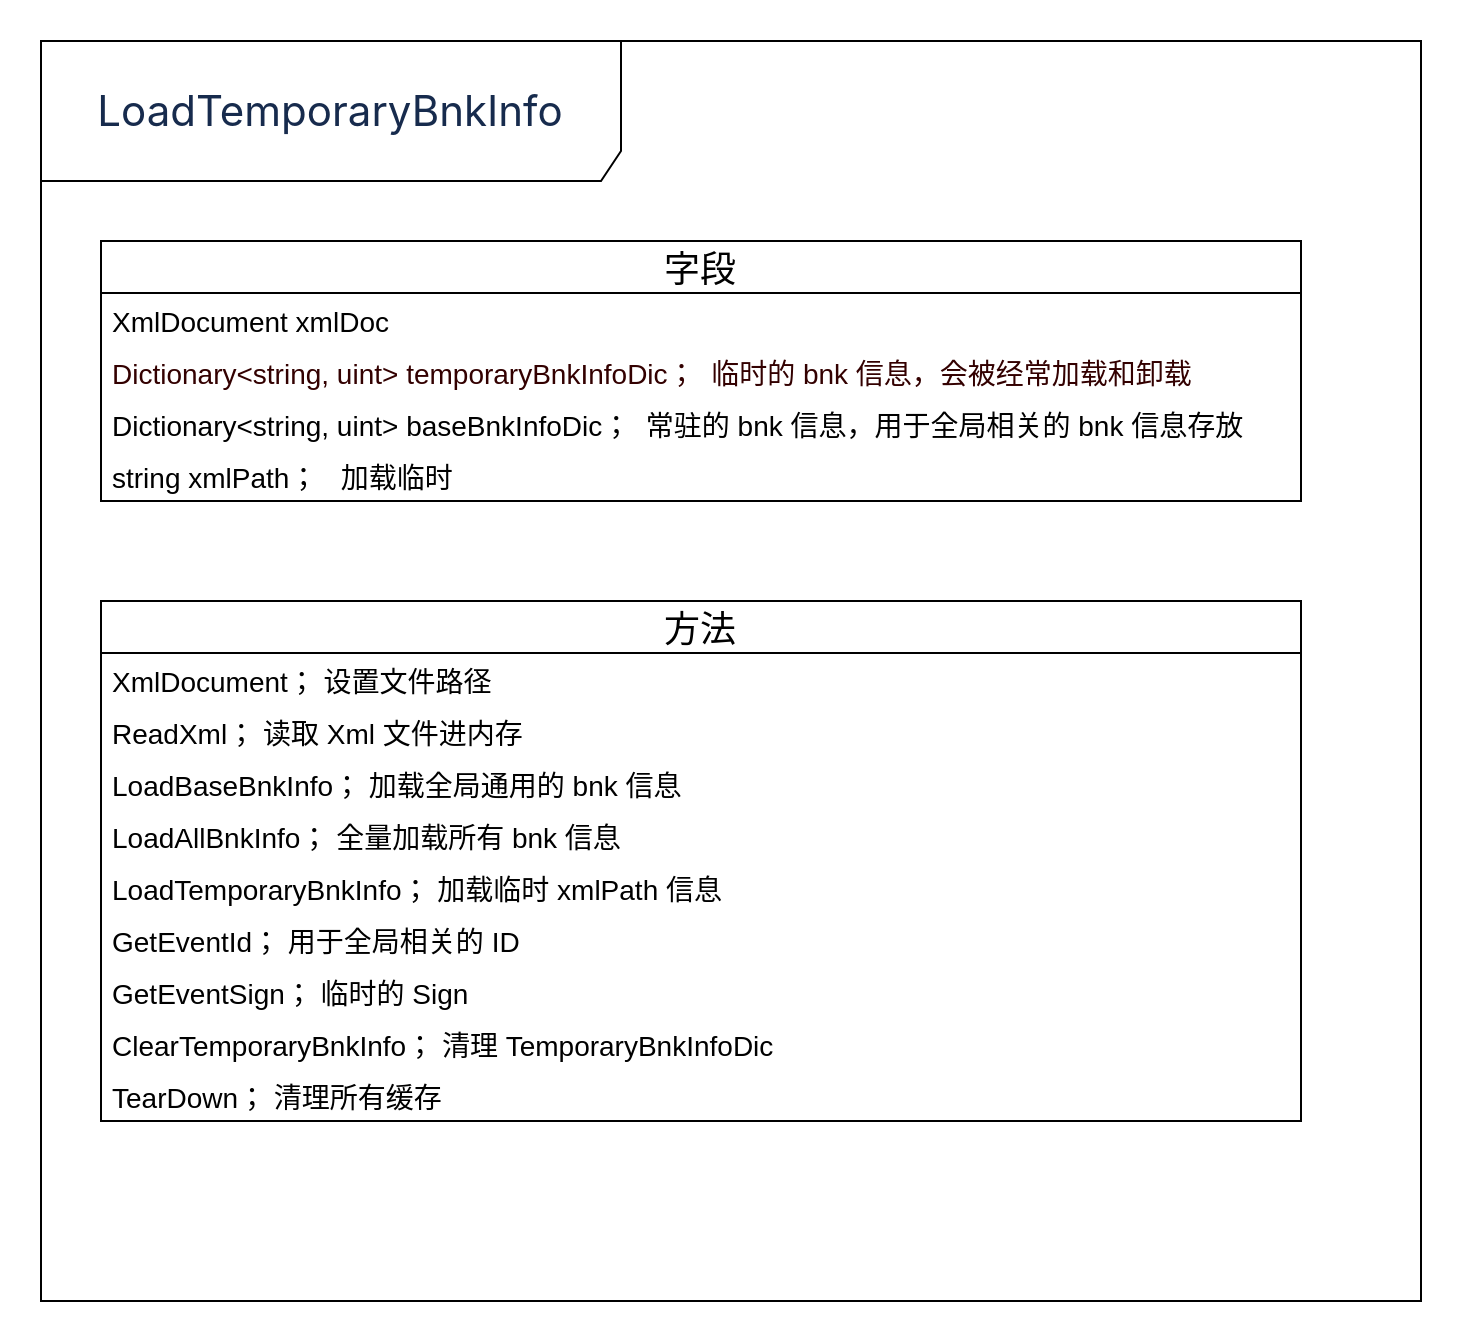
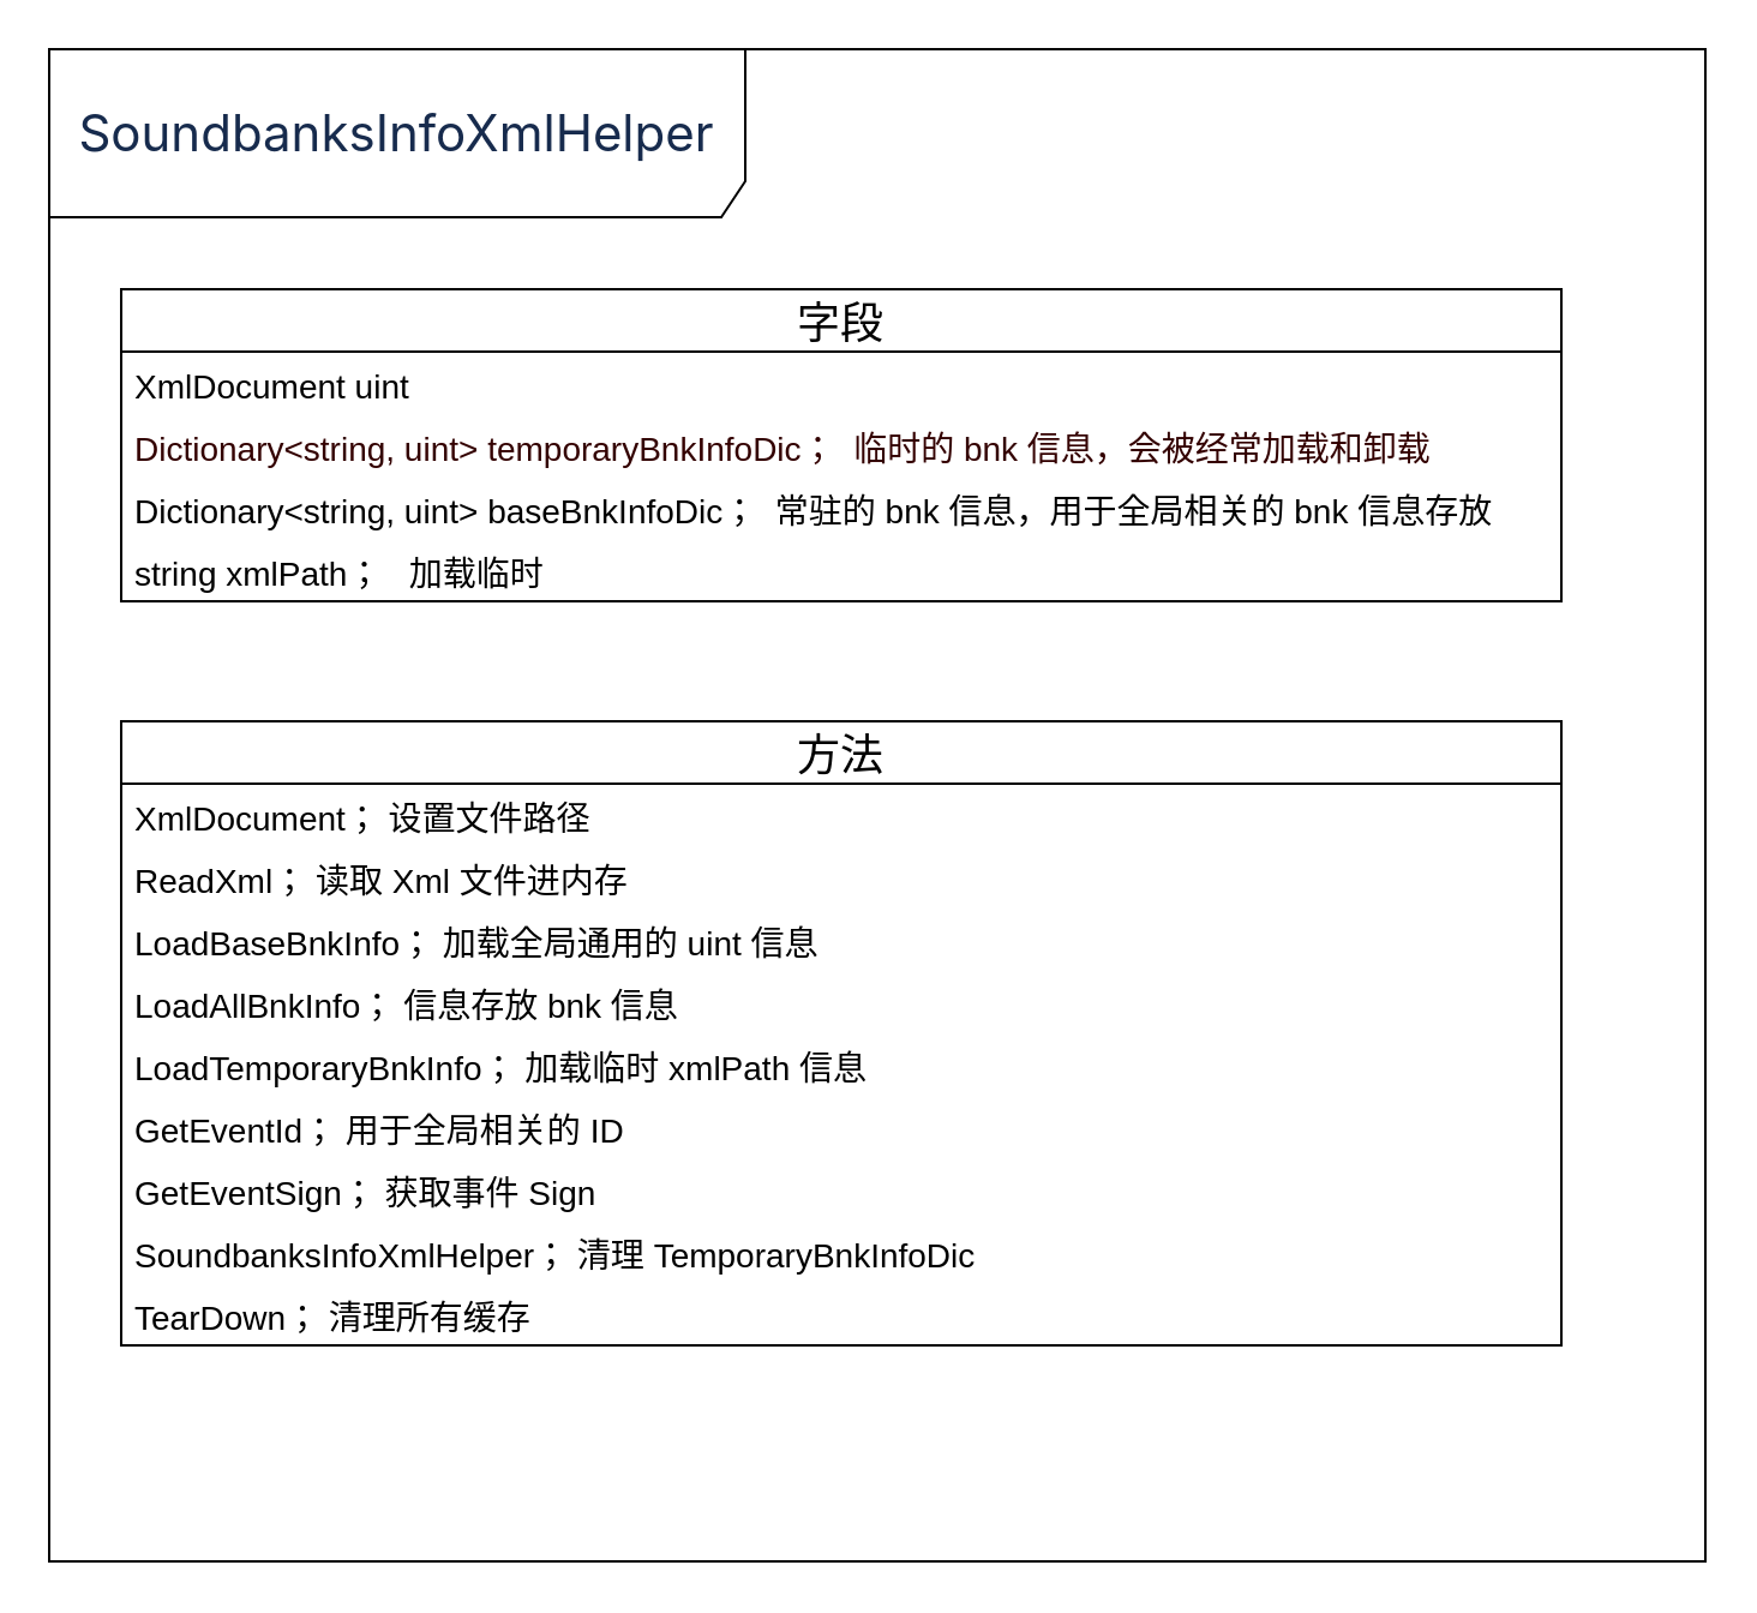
  <mxCell id="0" />
  <mxCell id="1" parent="0" />
- <mxCell id="2" value="&lt;span style=&quot;color: rgb(23, 43, 77); font-family: -apple-system, BlinkMacSystemFont, &amp;quot;Segoe UI&amp;quot;, Roboto, Oxygen, Ubuntu, &amp;quot;Fira Sans&amp;quot;, &amp;quot;Droid Sans&amp;quot;, &amp;quot;Helvetica Neue&amp;quot;, sans-serif; text-align: start; background-color: rgb(255, 255, 255);&quot;&gt;&lt;font style=&quot;font-size: 21px;&quot;&gt;LoadTemporaryBnkInfo&lt;/font&gt;&lt;/span&gt;" style="shape=umlFrame;whiteSpace=wrap;html=1;width=290;height=70;" vertex="1" parent="1"><mxGeometry x="20" y="20" width="690" height="630" as="geometry" /></mxCell>
+ <mxCell id="2" value="&lt;span style=&quot;color: rgb(23, 43, 77); font-family: -apple-system, BlinkMacSystemFont, &amp;quot;Segoe UI&amp;quot;, Roboto, Oxygen, Ubuntu, &amp;quot;Fira Sans&amp;quot;, &amp;quot;Droid Sans&amp;quot;, &amp;quot;Helvetica Neue&amp;quot;, sans-serif; text-align: start; background-color: rgb(255, 255, 255);&quot;&gt;&lt;font style=&quot;font-size: 21px;&quot;&gt;SoundbanksInfoXmlHelper&lt;/font&gt;&lt;/span&gt;" style="shape=umlFrame;whiteSpace=wrap;html=1;width=290;height=70;" vertex="1" parent="1"><mxGeometry x="20" y="20" width="690" height="630" as="geometry" /></mxCell>
  <mxCell id="3" value="字段" style="swimlane;fontStyle=0;childLayout=stackLayout;horizontal=1;startSize=26;fillColor=none;horizontalStack=0;resizeParent=1;resizeParentMax=0;resizeLast=0;collapsible=1;marginBottom=0;fontSize=18;" vertex="1" parent="1"><mxGeometry x="50" y="120" width="600" height="130" as="geometry" /></mxCell>
- <mxCell id="4" value="XmlDocument xmlDoc" style="text;strokeColor=none;fillColor=none;align=left;verticalAlign=top;spacingLeft=4;spacingRight=4;overflow=hidden;rotatable=0;points=[[0,0.5],[1,0.5]];portConstraint=eastwest;fontSize=14;" vertex="1" parent="3"><mxGeometry y="26" width="600" height="26" as="geometry" /></mxCell>
+ <mxCell id="4" value="XmlDocument uint" style="text;strokeColor=none;fillColor=none;align=left;verticalAlign=top;spacingLeft=4;spacingRight=4;overflow=hidden;rotatable=0;points=[[0,0.5],[1,0.5]];portConstraint=eastwest;fontSize=14;" vertex="1" parent="3"><mxGeometry y="26" width="600" height="26" as="geometry" /></mxCell>
  <mxCell id="5" value="Dictionary&lt;string, uint&gt; temporaryBnkInfoDic；  临时的 bnk 信息，会被经常加载和卸载" style="text;strokeColor=none;fillColor=none;align=left;verticalAlign=top;spacingLeft=4;spacingRight=4;overflow=hidden;rotatable=0;points=[[0,0.5],[1,0.5]];portConstraint=eastwest;fontSize=14;fontColor=#330000;" vertex="1" parent="3"><mxGeometry y="52" width="600" height="26" as="geometry" /></mxCell>
  <mxCell id="6" value="Dictionary&lt;string, uint&gt; baseBnkInfoDic；  常驻的 bnk 信息，用于全局相关的 bnk 信息存放" style="text;strokeColor=none;fillColor=none;align=left;verticalAlign=top;spacingLeft=4;spacingRight=4;overflow=hidden;rotatable=0;points=[[0,0.5],[1,0.5]];portConstraint=eastwest;fontSize=14;" vertex="1" parent="3"><mxGeometry y="78" width="600" height="26" as="geometry" /></mxCell>
  <mxCell id="7" value="string xmlPath；   加载临时" style="text;strokeColor=none;fillColor=none;align=left;verticalAlign=top;spacingLeft=4;spacingRight=4;overflow=hidden;rotatable=0;points=[[0,0.5],[1,0.5]];portConstraint=eastwest;fontSize=14;" vertex="1" parent="3"><mxGeometry y="104" width="600" height="26" as="geometry" /></mxCell>
  <mxCell id="8" value="方法" style="swimlane;fontStyle=0;childLayout=stackLayout;horizontal=1;startSize=26;fillColor=none;horizontalStack=0;resizeParent=1;resizeParentMax=0;resizeLast=0;collapsible=1;marginBottom=0;fontSize=18;" vertex="1" parent="1"><mxGeometry x="50" y="300" width="600" height="260" as="geometry" /></mxCell>
  <mxCell id="9" value="XmlDocument； 设置文件路径" style="text;strokeColor=none;fillColor=none;align=left;verticalAlign=top;spacingLeft=4;spacingRight=4;overflow=hidden;rotatable=0;points=[[0,0.5],[1,0.5]];portConstraint=eastwest;fontSize=14;" vertex="1" parent="8"><mxGeometry y="26" width="600" height="26" as="geometry" /></mxCell>
  <mxCell id="10" value="ReadXml； 读取 Xml 文件进内存" style="text;strokeColor=none;fillColor=none;align=left;verticalAlign=top;spacingLeft=4;spacingRight=4;overflow=hidden;rotatable=0;points=[[0,0.5],[1,0.5]];portConstraint=eastwest;fontSize=14;" vertex="1" parent="8"><mxGeometry y="52" width="600" height="26" as="geometry" /></mxCell>
- <mxCell id="11" value="LoadBaseBnkInfo； 加载全局通用的 bnk 信息" style="text;strokeColor=none;fillColor=none;align=left;verticalAlign=top;spacingLeft=4;spacingRight=4;overflow=hidden;rotatable=0;points=[[0,0.5],[1,0.5]];portConstraint=eastwest;fontSize=14;" vertex="1" parent="8"><mxGeometry y="78" width="600" height="26" as="geometry" /></mxCell>
- <mxCell id="12" value="LoadAllBnkInfo； 全量加载所有 bnk 信息" style="text;strokeColor=none;fillColor=none;align=left;verticalAlign=top;spacingLeft=4;spacingRight=4;overflow=hidden;rotatable=0;points=[[0,0.5],[1,0.5]];portConstraint=eastwest;fontSize=14;" vertex="1" parent="8"><mxGeometry y="104" width="600" height="26" as="geometry" /></mxCell>
+ <mxCell id="11" value="LoadBaseBnkInfo； 加载全局通用的 uint 信息" style="text;strokeColor=none;fillColor=none;align=left;verticalAlign=top;spacingLeft=4;spacingRight=4;overflow=hidden;rotatable=0;points=[[0,0.5],[1,0.5]];portConstraint=eastwest;fontSize=14;" vertex="1" parent="8"><mxGeometry y="78" width="600" height="26" as="geometry" /></mxCell>
+ <mxCell id="12" value="LoadAllBnkInfo； 信息存放 bnk 信息" style="text;strokeColor=none;fillColor=none;align=left;verticalAlign=top;spacingLeft=4;spacingRight=4;overflow=hidden;rotatable=0;points=[[0,0.5],[1,0.5]];portConstraint=eastwest;fontSize=14;" vertex="1" parent="8"><mxGeometry y="104" width="600" height="26" as="geometry" /></mxCell>
  <mxCell id="13" value="LoadTemporaryBnkInfo； 加载临时 xmlPath 信息" style="text;strokeColor=none;fillColor=none;align=left;verticalAlign=top;spacingLeft=4;spacingRight=4;overflow=hidden;rotatable=0;points=[[0,0.5],[1,0.5]];portConstraint=eastwest;fontSize=14;" vertex="1" parent="8"><mxGeometry y="130" width="600" height="26" as="geometry" /></mxCell>
  <mxCell id="14" value="GetEventId； 用于全局相关的 ID" style="text;strokeColor=none;fillColor=none;align=left;verticalAlign=top;spacingLeft=4;spacingRight=4;overflow=hidden;rotatable=0;points=[[0,0.5],[1,0.5]];portConstraint=eastwest;fontSize=14;" vertex="1" parent="8"><mxGeometry y="156" width="600" height="26" as="geometry" /></mxCell>
- <mxCell id="15" value="GetEventSign； 临时的 Sign" style="text;strokeColor=none;fillColor=none;align=left;verticalAlign=top;spacingLeft=4;spacingRight=4;overflow=hidden;rotatable=0;points=[[0,0.5],[1,0.5]];portConstraint=eastwest;fontSize=14;" vertex="1" parent="8"><mxGeometry y="182" width="600" height="26" as="geometry" /></mxCell>
- <mxCell id="16" value="ClearTemporaryBnkInfo； 清理 TemporaryBnkInfoDic" style="text;strokeColor=none;fillColor=none;align=left;verticalAlign=top;spacingLeft=4;spacingRight=4;overflow=hidden;rotatable=0;points=[[0,0.5],[1,0.5]];portConstraint=eastwest;fontSize=14;" vertex="1" parent="8"><mxGeometry y="208" width="600" height="26" as="geometry" /></mxCell>
+ <mxCell id="15" value="GetEventSign； 获取事件 Sign" style="text;strokeColor=none;fillColor=none;align=left;verticalAlign=top;spacingLeft=4;spacingRight=4;overflow=hidden;rotatable=0;points=[[0,0.5],[1,0.5]];portConstraint=eastwest;fontSize=14;" vertex="1" parent="8"><mxGeometry y="182" width="600" height="26" as="geometry" /></mxCell>
+ <mxCell id="16" value="SoundbanksInfoXmlHelper； 清理 TemporaryBnkInfoDic" style="text;strokeColor=none;fillColor=none;align=left;verticalAlign=top;spacingLeft=4;spacingRight=4;overflow=hidden;rotatable=0;points=[[0,0.5],[1,0.5]];portConstraint=eastwest;fontSize=14;" vertex="1" parent="8"><mxGeometry y="208" width="600" height="26" as="geometry" /></mxCell>
  <mxCell id="17" value="TearDown； 清理所有缓存" style="text;strokeColor=none;fillColor=none;align=left;verticalAlign=top;spacingLeft=4;spacingRight=4;overflow=hidden;rotatable=0;points=[[0,0.5],[1,0.5]];portConstraint=eastwest;fontSize=14;" vertex="1" parent="8"><mxGeometry y="234" width="600" height="26" as="geometry" /></mxCell>
